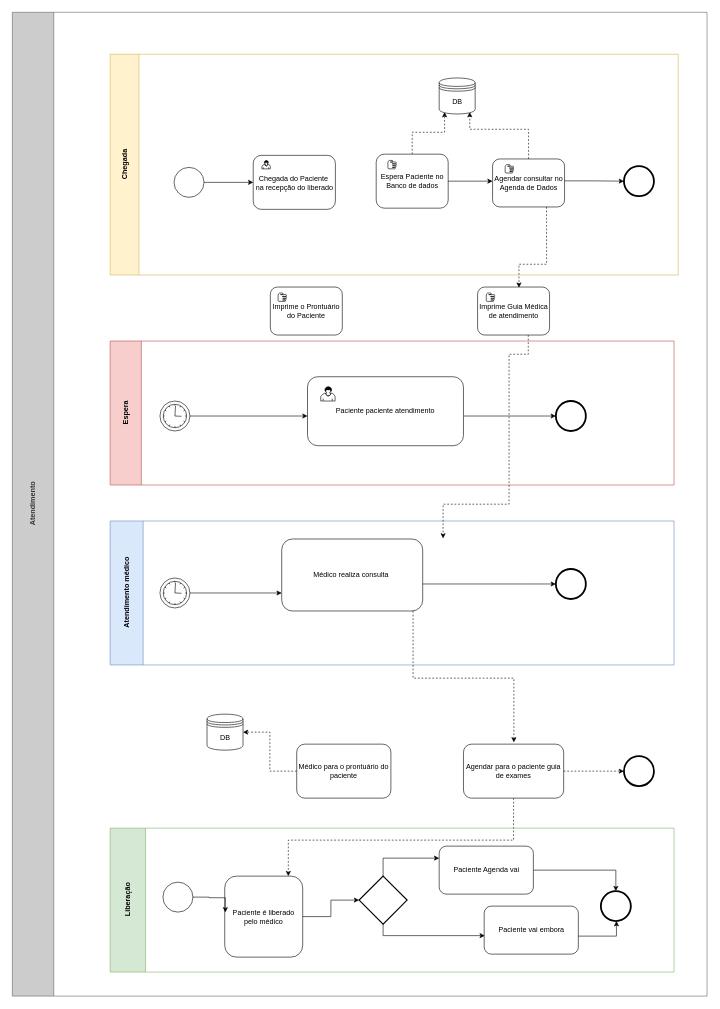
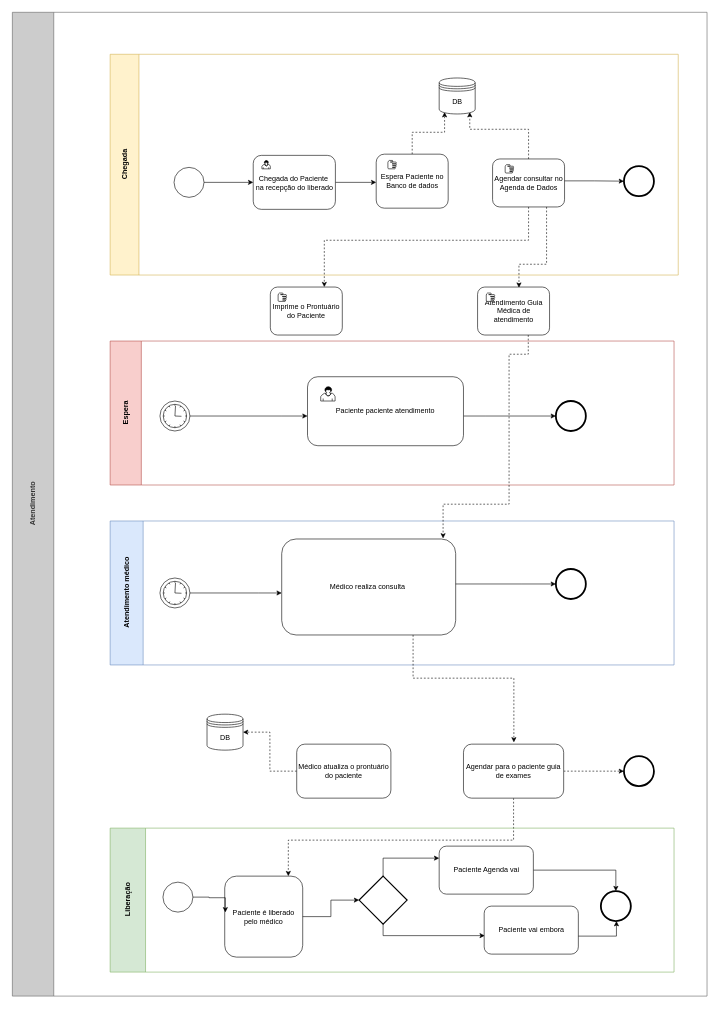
  <mxCell id="0" />
  <mxCell id="1" parent="0" />
  <mxCell id="2" value="Atendimento" style="swimlane;html=1;horizontal=0;startSize=69;fillColor=#CCCCCC;strokeColor=#666666;fontColor=#333333;" parent="1" vertex="1"><mxGeometry x="20" y="20" width="1158" height="1640" as="geometry" /></mxCell>
  <mxCell id="3" value="Chegada" style="swimlane;html=1;horizontal=0;startSize=48;fillColor=#fff2cc;strokeColor=#d6b656;" parent="2" vertex="1"><mxGeometry x="163" y="70" width="947" height="368" as="geometry" /></mxCell>
  <mxCell id="4" style="edgeStyle=orthogonalEdgeStyle;rounded=0;orthogonalLoop=1;jettySize=auto;html=1;entryX=0;entryY=0.5;entryDx=0;entryDy=0;" parent="3" source="5" target="14" edge="1"><mxGeometry relative="1" as="geometry" /></mxCell>
  <mxCell id="5" value="" style="shape=mxgraph.bpmn.shape;html=1;verticalLabelPosition=bottom;labelBackgroundColor=#ffffff;verticalAlign=top;align=center;perimeter=ellipsePerimeter;outlineConnect=0;outline=standard;symbol=general;" parent="3" vertex="1"><mxGeometry x="106.5" y="188.5" width="50" height="50" as="geometry" /></mxCell>
  <mxCell id="6" style="edgeStyle=orthogonalEdgeStyle;rounded=0;orthogonalLoop=1;jettySize=auto;html=1;entryX=0.15;entryY=0.95;entryDx=0;entryDy=0;entryPerimeter=0;dashed=1;" parent="3" source="7" target="16" edge="1"><mxGeometry relative="1" as="geometry"><Array as="points"><mxPoint x="504" y="130" /><mxPoint x="557" y="130" /></Array></mxGeometry></mxCell>
  <mxCell id="7" value="Espera Paciente no Banco de dados" style="shape=ext;rounded=1;html=1;whiteSpace=wrap;direction=south;" parent="3" vertex="1"><mxGeometry x="443.5" y="166.5" width="120" height="90" as="geometry" /></mxCell>
  <mxCell id="8" value="" style="shape=mxgraph.bpmn.manual_task;html=1;outlineConnect=0;" parent="3" vertex="1"><mxGeometry x="463" y="177" width="14" height="14" as="geometry" /></mxCell>
  <mxCell id="9" style="edgeStyle=orthogonalEdgeStyle;rounded=0;orthogonalLoop=1;jettySize=auto;html=1;entryX=0.85;entryY=0.95;entryDx=0;entryDy=0;entryPerimeter=0;dashed=1;" parent="3" source="10" target="16" edge="1"><mxGeometry relative="1" as="geometry"><Array as="points"><mxPoint x="627" y="125" /><mxPoint x="551" y="125" /></Array></mxGeometry></mxCell>
  <mxCell id="10" value="Agendar consultar no Agenda de Dados" style="shape=ext;rounded=1;html=1;whiteSpace=wrap;" parent="3" vertex="1"><mxGeometry x="637.5" y="174.5" width="120" height="80" as="geometry" /></mxCell>
  <mxCell id="11" value="" style="shape=mxgraph.bpmn.manual_task;html=1;outlineConnect=0;" parent="3" vertex="1"><mxGeometry x="658.5" y="184" width="14" height="14" as="geometry" /></mxCell>
  <mxCell id="12" value="" style="shape=mxgraph.bpmn.shape;html=1;verticalLabelPosition=bottom;labelBackgroundColor=#ffffff;verticalAlign=top;align=center;perimeter=ellipsePerimeter;outlineConnect=0;outline=end;symbol=general;" parent="3" vertex="1"><mxGeometry x="856.5" y="186.5" width="50" height="50" as="geometry" /></mxCell>
+ <mxCell id="13" style="edgeStyle=orthogonalEdgeStyle;rounded=0;orthogonalLoop=1;jettySize=auto;html=1;" parent="3" source="14" target="7" edge="1"><mxGeometry relative="1" as="geometry"><mxPoint x="375" y="205" as="targetPoint" /><Array as="points"><mxPoint x="327" y="205" /><mxPoint x="327" y="205" /></Array></mxGeometry></mxCell>
  <mxCell id="14" value="Chegada do Paciente&amp;nbsp; na recepção do liberado" style="shape=ext;rounded=1;html=1;whiteSpace=wrap;" parent="3" vertex="1"><mxGeometry x="238.5" y="168.5" width="137" height="90" as="geometry" /></mxCell>
  <mxCell id="15" value="" style="shape=mxgraph.bpmn.user_task;html=1;outlineConnect=0;" parent="3" vertex="1"><mxGeometry x="253" y="177" width="14" height="14" as="geometry" /></mxCell>
  <mxCell id="16" value="DB" style="shape=datastore;whiteSpace=wrap;html=1;" parent="3" vertex="1"><mxGeometry x="548.5" y="39.5" width="60" height="60" as="geometry" /></mxCell>
- <mxCell id="17" style="edgeStyle=orthogonalEdgeStyle;rounded=0;orthogonalLoop=1;jettySize=auto;html=1;" parent="3" source="7" target="10" edge="1"><mxGeometry relative="1" as="geometry"><mxPoint x="465" y="275" as="targetPoint" /><Array as="points"><mxPoint x="545" y="205" /><mxPoint x="545" y="205" /></Array></mxGeometry></mxCell>
  <mxCell id="18" style="edgeStyle=orthogonalEdgeStyle;rounded=0;orthogonalLoop=1;jettySize=auto;html=1;entryX=0;entryY=0.5;entryDx=0;entryDy=0;" parent="3" source="10" target="12" edge="1"><mxGeometry relative="1" as="geometry"><mxPoint x="715" y="276" as="targetPoint" /><mxPoint x="680" y="202.069" as="sourcePoint" /><Array as="points"><mxPoint x="807" y="211" /><mxPoint x="807" y="211" /></Array></mxGeometry></mxCell>
  <mxCell id="19" value="Imprime o Prontuário do Paciente" style="shape=ext;rounded=1;html=1;whiteSpace=wrap;" parent="2" vertex="1"><mxGeometry x="430" y="458" width="120" height="80" as="geometry" /></mxCell>
- <mxCell id="20" value="Imprime Guia Médica de atendimento" style="shape=ext;rounded=1;html=1;whiteSpace=wrap;" parent="2" vertex="1"><mxGeometry x="775.5" y="458" width="120" height="80" as="geometry" /></mxCell>
+ <mxCell id="20" value="Atendimento Guia Médica de atendimento" style="shape=ext;rounded=1;html=1;whiteSpace=wrap;" parent="2" vertex="1"><mxGeometry x="775.5" y="458" width="120" height="80" as="geometry" /></mxCell>
  <mxCell id="21" value="Espera" style="swimlane;html=1;horizontal=0;startSize=52;fillColor=#f8cecc;strokeColor=#b85450;" parent="2" vertex="1"><mxGeometry x="163" y="548" width="940" height="240" as="geometry" /></mxCell>
  <mxCell id="22" value="" style="shape=mxgraph.bpmn.shape;html=1;verticalLabelPosition=bottom;labelBackgroundColor=#ffffff;verticalAlign=top;align=center;perimeter=ellipsePerimeter;outlineConnect=0;outline=standard;symbol=timer;" parent="21" vertex="1"><mxGeometry x="83" y="100" width="50" height="50" as="geometry" /></mxCell>
  <mxCell id="23" style="edgeStyle=orthogonalEdgeStyle;rounded=0;orthogonalLoop=1;jettySize=auto;html=1;entryX=0;entryY=0.5;entryDx=0;entryDy=0;" parent="21" source="24" target="25" edge="1"><mxGeometry relative="1" as="geometry"><Array as="points"><mxPoint x="625" y="125" /><mxPoint x="625" y="125" /></Array></mxGeometry></mxCell>
  <mxCell id="24" value="Paciente paciente atendimento" style="shape=ext;rounded=1;html=1;whiteSpace=wrap;" parent="21" vertex="1"><mxGeometry x="329" y="59.5" width="260" height="115" as="geometry" /></mxCell>
  <mxCell id="25" value="" style="shape=mxgraph.bpmn.shape;html=1;verticalLabelPosition=bottom;labelBackgroundColor=#ffffff;verticalAlign=top;align=center;perimeter=ellipsePerimeter;outlineConnect=0;outline=end;symbol=general;" parent="21" vertex="1"><mxGeometry x="743" y="100" width="50" height="50" as="geometry" /></mxCell>
  <mxCell id="26" value="" style="shape=mxgraph.bpmn.user_task;html=1;outlineConnect=0;" parent="21" vertex="1"><mxGeometry x="351" y="76" width="24" height="24" as="geometry" /></mxCell>
  <mxCell id="27" style="edgeStyle=orthogonalEdgeStyle;rounded=0;orthogonalLoop=1;jettySize=auto;html=1;" parent="21" source="22" target="24" edge="1"><mxGeometry relative="1" as="geometry"><mxPoint x="165" y="165" as="targetPoint" /><Array as="points"><mxPoint x="285" y="125" /><mxPoint x="285" y="125" /></Array></mxGeometry></mxCell>
  <mxCell id="28" value="" style="shape=mxgraph.bpmn.manual_task;html=1;outlineConnect=0;" parent="2" vertex="1"><mxGeometry x="443" y="468" width="14" height="14" as="geometry" /></mxCell>
  <mxCell id="29" value="" style="shape=mxgraph.bpmn.manual_task;html=1;outlineConnect=0;" parent="2" vertex="1"><mxGeometry x="790" y="468" width="14" height="14" as="geometry" /></mxCell>
+ <mxCell id="30" style="edgeStyle=orthogonalEdgeStyle;rounded=0;orthogonalLoop=1;jettySize=auto;html=1;entryX=0.75;entryY=0;entryDx=0;entryDy=0;dashed=1;" parent="2" source="10" target="19" edge="1"><mxGeometry relative="1" as="geometry"><Array as="points"><mxPoint x="860" y="380" /><mxPoint x="520" y="380" /></Array><mxPoint x="728" y="310" as="sourcePoint" /></mxGeometry></mxCell>
  <mxCell id="31" value="Atendimento médico" style="swimlane;html=1;horizontal=0;startSize=55;fillColor=#dae8fc;strokeColor=#6c8ebf;" parent="2" vertex="1"><mxGeometry x="163" y="848" width="940" height="240" as="geometry" /></mxCell>
- <mxCell id="32" value="Médico realiza consulta&amp;nbsp;" style="shape=ext;rounded=1;html=1;whiteSpace=wrap;" parent="31" vertex="1"><mxGeometry x="286" y="30" width="235" height="120" as="geometry" /></mxCell>
+ <mxCell id="32" value="Médico realiza consulta&amp;nbsp;" style="shape=ext;rounded=1;html=1;whiteSpace=wrap;" parent="31" vertex="1"><mxGeometry x="286" y="30" width="290" height="160" as="geometry" /></mxCell>
  <mxCell id="33" style="edgeStyle=orthogonalEdgeStyle;rounded=0;orthogonalLoop=1;jettySize=auto;html=1;" parent="31" source="34" target="32" edge="1"><mxGeometry relative="1" as="geometry"><Array as="points"><mxPoint x="247" y="120" /><mxPoint x="247" y="120" /></Array></mxGeometry></mxCell>
  <mxCell id="34" value="" style="shape=mxgraph.bpmn.shape;html=1;verticalLabelPosition=bottom;labelBackgroundColor=#ffffff;verticalAlign=top;align=center;perimeter=ellipsePerimeter;outlineConnect=0;outline=standard;symbol=timer;" parent="31" vertex="1"><mxGeometry x="83" y="95" width="50" height="50" as="geometry" /></mxCell>
  <mxCell id="35" value="" style="shape=mxgraph.bpmn.shape;html=1;verticalLabelPosition=bottom;labelBackgroundColor=#ffffff;verticalAlign=top;align=center;perimeter=ellipsePerimeter;outlineConnect=0;outline=end;symbol=general;" parent="31" vertex="1"><mxGeometry x="743" y="80" width="50" height="50" as="geometry" /></mxCell>
  <mxCell id="36" style="edgeStyle=orthogonalEdgeStyle;rounded=0;orthogonalLoop=1;jettySize=auto;html=1;entryX=0;entryY=0.5;entryDx=0;entryDy=0;" parent="31" source="32" target="35" edge="1"><mxGeometry relative="1" as="geometry"><mxPoint x="625" y="150" as="targetPoint" /><Array as="points"><mxPoint x="685" y="105" /><mxPoint x="685" y="105" /></Array></mxGeometry></mxCell>
  <mxCell id="37" style="edgeStyle=orthogonalEdgeStyle;rounded=0;orthogonalLoop=1;jettySize=auto;html=1;entryX=1;entryY=0.5;entryDx=0;entryDy=0;dashed=1;" parent="2" source="38" target="58" edge="1"><mxGeometry relative="1" as="geometry" /></mxCell>
- <mxCell id="38" value="Médico para o prontuário do paciente" style="shape=ext;rounded=1;html=1;whiteSpace=wrap;" parent="2" vertex="1"><mxGeometry x="474" y="1220" width="157" height="90" as="geometry" /></mxCell>
+ <mxCell id="38" value="Médico atualiza o prontuário do paciente" style="shape=ext;rounded=1;html=1;whiteSpace=wrap;" parent="2" vertex="1"><mxGeometry x="474" y="1220" width="157" height="90" as="geometry" /></mxCell>
  <mxCell id="39" style="edgeStyle=orthogonalEdgeStyle;rounded=0;orthogonalLoop=1;jettySize=auto;html=1;entryX=0;entryY=0.5;entryDx=0;entryDy=0;dashed=1;" parent="2" source="41" target="59" edge="1"><mxGeometry relative="1" as="geometry" /></mxCell>
  <mxCell id="40" style="edgeStyle=orthogonalEdgeStyle;rounded=0;orthogonalLoop=1;jettySize=auto;html=1;dashed=1;" parent="2" source="41" edge="1"><mxGeometry relative="1" as="geometry"><mxPoint x="460" y="1440" as="targetPoint" /><Array as="points"><mxPoint x="836" y="1380" /><mxPoint x="460" y="1380" /></Array></mxGeometry></mxCell>
  <mxCell id="41" value="Agendar para o paciente guia de exames" style="shape=ext;rounded=1;html=1;whiteSpace=wrap;" parent="2" vertex="1"><mxGeometry x="752" y="1220" width="167" height="90" as="geometry" /></mxCell>
  <mxCell id="42" style="edgeStyle=orthogonalEdgeStyle;rounded=0;orthogonalLoop=1;jettySize=auto;html=1;entryX=0.575;entryY=0.013;entryDx=0;entryDy=0;entryPerimeter=0;dashed=1;exitX=0.75;exitY=1;exitDx=0;exitDy=0;" parent="2" source="10" target="20" edge="1"><mxGeometry relative="1" as="geometry"><Array as="points"><mxPoint x="890" y="420" /><mxPoint x="844" y="420" /></Array></mxGeometry></mxCell>
  <mxCell id="43" style="edgeStyle=orthogonalEdgeStyle;rounded=0;orthogonalLoop=1;jettySize=auto;html=1;dashed=1;" parent="2" source="20" edge="1"><mxGeometry relative="1" as="geometry"><mxPoint x="718" y="877" as="targetPoint" /><Array as="points"><mxPoint x="860" y="570" /><mxPoint x="828" y="570" /><mxPoint x="828" y="820" /><mxPoint x="718" y="820" /></Array></mxGeometry></mxCell>
  <mxCell id="44" style="edgeStyle=orthogonalEdgeStyle;rounded=0;orthogonalLoop=1;jettySize=auto;html=1;dashed=1;" parent="2" source="32" edge="1"><mxGeometry relative="1" as="geometry"><Array as="points"><mxPoint x="668" y="1110" /><mxPoint x="836" y="1110" /></Array><mxPoint x="836" y="1217" as="targetPoint" /></mxGeometry></mxCell>
  <mxCell id="45" value="Liberação" style="swimlane;html=1;horizontal=0;startSize=59;fillColor=#d5e8d4;strokeColor=#82b366;" parent="2" vertex="1"><mxGeometry x="163" y="1360" width="940" height="240" as="geometry" /></mxCell>
  <mxCell id="46" style="edgeStyle=orthogonalEdgeStyle;rounded=0;orthogonalLoop=1;jettySize=auto;html=1;entryX=0.5;entryY=0;entryDx=0;entryDy=0;" parent="45" source="47" target="53" edge="1"><mxGeometry relative="1" as="geometry"><Array as="points"><mxPoint x="843" y="70" /></Array></mxGeometry></mxCell>
  <mxCell id="47" value="Paciente Agenda vai" style="shape=ext;rounded=1;html=1;whiteSpace=wrap;" parent="45" vertex="1"><mxGeometry x="548.5" y="30" width="157" height="80" as="geometry" /></mxCell>
  <mxCell id="48" value="" style="shape=mxgraph.bpmn.shape;html=1;verticalLabelPosition=bottom;labelBackgroundColor=#ffffff;verticalAlign=top;align=center;perimeter=ellipsePerimeter;outlineConnect=0;outline=standard;symbol=general;" parent="45" vertex="1"><mxGeometry x="88" y="90" width="50" height="50" as="geometry" /></mxCell>
  <mxCell id="49" value="" style="strokeWidth=2;html=1;shape=mxgraph.flowchart.decision;whiteSpace=wrap;" parent="45" vertex="1"><mxGeometry x="415" y="80" width="80" height="80" as="geometry" /></mxCell>
  <mxCell id="50" value="Paciente é liberado pelo médico" style="shape=ext;rounded=1;html=1;whiteSpace=wrap;" parent="45" vertex="1"><mxGeometry x="191" y="80" width="130" height="135" as="geometry" /></mxCell>
  <mxCell id="51" value="Paciente vai embora" style="shape=ext;rounded=1;html=1;whiteSpace=wrap;" parent="45" vertex="1"><mxGeometry x="623.5" y="130" width="157" height="80" as="geometry" /></mxCell>
  <mxCell id="52" style="edgeStyle=orthogonalEdgeStyle;rounded=0;orthogonalLoop=1;jettySize=auto;html=1;entryX=0;entryY=0.25;entryDx=0;entryDy=0;" parent="45" source="49" target="47" edge="1"><mxGeometry relative="1" as="geometry"><mxPoint x="448" y="20" as="targetPoint" /><Array as="points"><mxPoint x="455" y="50" /></Array></mxGeometry></mxCell>
  <mxCell id="53" value="" style="shape=mxgraph.bpmn.shape;html=1;verticalLabelPosition=bottom;labelBackgroundColor=#ffffff;verticalAlign=top;align=center;perimeter=ellipsePerimeter;outlineConnect=0;outline=end;symbol=general;" parent="45" vertex="1"><mxGeometry x="818" y="105" width="50" height="50" as="geometry" /></mxCell>
  <mxCell id="54" style="edgeStyle=orthogonalEdgeStyle;rounded=0;orthogonalLoop=1;jettySize=auto;html=1;entryX=0;entryY=0.5;entryDx=0;entryDy=0;entryPerimeter=0;" parent="45" source="50" target="49" edge="1"><mxGeometry relative="1" as="geometry"><mxPoint x="315" y="160" as="targetPoint" /><Array as="points" /></mxGeometry></mxCell>
  <mxCell id="55" style="edgeStyle=orthogonalEdgeStyle;rounded=0;orthogonalLoop=1;jettySize=auto;html=1;entryX=0.006;entryY=0.615;entryDx=0;entryDy=0;entryPerimeter=0;" parent="45" source="49" target="51" edge="1"><mxGeometry relative="1" as="geometry"><mxPoint x="455" y="225" as="targetPoint" /><Array as="points"><mxPoint x="455" y="179" /></Array></mxGeometry></mxCell>
  <mxCell id="56" style="edgeStyle=orthogonalEdgeStyle;rounded=0;orthogonalLoop=1;jettySize=auto;html=1;" parent="45" source="51" target="53" edge="1"><mxGeometry relative="1" as="geometry"><mxPoint x="725" y="170" as="targetPoint" /><Array as="points"><mxPoint x="844" y="180" /></Array></mxGeometry></mxCell>
  <mxCell id="57" style="edgeStyle=orthogonalEdgeStyle;rounded=0;orthogonalLoop=1;jettySize=auto;html=1;entryX=0.008;entryY=0.447;entryDx=0;entryDy=0;entryPerimeter=0;" parent="45" source="48" target="50" edge="1"><mxGeometry relative="1" as="geometry"><mxPoint x="95" y="155" as="targetPoint" /><Array as="points"><mxPoint x="165" y="115" /><mxPoint x="165" y="116" /></Array></mxGeometry></mxCell>
  <mxCell id="58" value="DB" style="shape=datastore;whiteSpace=wrap;html=1;" parent="2" vertex="1"><mxGeometry x="324.5" y="1170" width="60" height="60" as="geometry" /></mxCell>
  <mxCell id="59" value="" style="shape=mxgraph.bpmn.shape;html=1;verticalLabelPosition=bottom;labelBackgroundColor=#ffffff;verticalAlign=top;align=center;perimeter=ellipsePerimeter;outlineConnect=0;outline=end;symbol=general;" parent="2" vertex="1"><mxGeometry x="1019.5" y="1240" width="50" height="50" as="geometry" /></mxCell>
